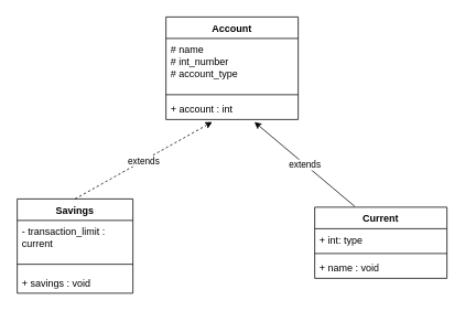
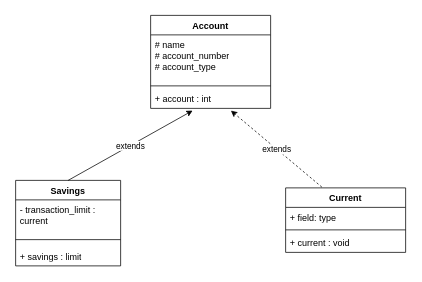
  <mxCell id="0" />
  <mxCell id="1" parent="0" />
  <mxCell id="2" value="Account" style="swimlane;fontStyle=1;align=center;verticalAlign=top;childLayout=stackLayout;horizontal=1;startSize=26;horizontalStack=0;resizeParent=1;resizeParentMax=0;resizeLast=0;collapsible=1;marginBottom=0;whiteSpace=wrap;html=1;" vertex="1" parent="1"><mxGeometry x="200" y="20" width="160" height="124" as="geometry" /></mxCell>
- <mxCell id="3" value="&lt;div&gt;# name&lt;/div&gt;&lt;div&gt;# int_number&lt;/div&gt;&lt;div&gt;# account_type&lt;br&gt;&lt;/div&gt;" style="text;strokeColor=none;fillColor=none;align=left;verticalAlign=top;spacingLeft=4;spacingRight=4;overflow=hidden;rotatable=0;points=[[0,0.5],[1,0.5]];portConstraint=eastwest;whiteSpace=wrap;html=1;" vertex="1" parent="2"><mxGeometry y="26" width="160" height="64" as="geometry" /></mxCell>
+ <mxCell id="3" value="&lt;div&gt;# name&lt;/div&gt;&lt;div&gt;# account_number&lt;/div&gt;&lt;div&gt;# account_type&lt;br&gt;&lt;/div&gt;" style="text;strokeColor=none;fillColor=none;align=left;verticalAlign=top;spacingLeft=4;spacingRight=4;overflow=hidden;rotatable=0;points=[[0,0.5],[1,0.5]];portConstraint=eastwest;whiteSpace=wrap;html=1;" vertex="1" parent="2"><mxGeometry y="26" width="160" height="64" as="geometry" /></mxCell>
  <mxCell id="4" value="" style="line;strokeWidth=1;fillColor=none;align=left;verticalAlign=middle;spacingTop=-1;spacingLeft=3;spacingRight=3;rotatable=0;labelPosition=right;points=[];portConstraint=eastwest;strokeColor=inherit;" vertex="1" parent="2"><mxGeometry y="90" width="160" height="8" as="geometry" /></mxCell>
  <mxCell id="5" value="+ account : int" style="text;strokeColor=none;fillColor=none;align=left;verticalAlign=top;spacingLeft=4;spacingRight=4;overflow=hidden;rotatable=0;points=[[0,0.5],[1,0.5]];portConstraint=eastwest;whiteSpace=wrap;html=1;" vertex="1" parent="2"><mxGeometry y="98" width="160" height="26" as="geometry" /></mxCell>
  <mxCell id="6" value="Current" style="swimlane;fontStyle=1;align=center;verticalAlign=top;childLayout=stackLayout;horizontal=1;startSize=26;horizontalStack=0;resizeParent=1;resizeParentMax=0;resizeLast=0;collapsible=1;marginBottom=0;whiteSpace=wrap;html=1;" vertex="1" parent="1"><mxGeometry x="380" y="250" width="160" height="86" as="geometry" /></mxCell>
- <mxCell id="7" value="+ int: type" style="text;strokeColor=none;fillColor=none;align=left;verticalAlign=top;spacingLeft=4;spacingRight=4;overflow=hidden;rotatable=0;points=[[0,0.5],[1,0.5]];portConstraint=eastwest;whiteSpace=wrap;html=1;" vertex="1" parent="6"><mxGeometry y="26" width="160" height="26" as="geometry" /></mxCell>
+ <mxCell id="7" value="+ field: type" style="text;strokeColor=none;fillColor=none;align=left;verticalAlign=top;spacingLeft=4;spacingRight=4;overflow=hidden;rotatable=0;points=[[0,0.5],[1,0.5]];portConstraint=eastwest;whiteSpace=wrap;html=1;" vertex="1" parent="6"><mxGeometry y="26" width="160" height="26" as="geometry" /></mxCell>
  <mxCell id="8" value="" style="line;strokeWidth=1;fillColor=none;align=left;verticalAlign=middle;spacingTop=-1;spacingLeft=3;spacingRight=3;rotatable=0;labelPosition=right;points=[];portConstraint=eastwest;strokeColor=inherit;" vertex="1" parent="6"><mxGeometry y="52" width="160" height="8" as="geometry" /></mxCell>
- <mxCell id="9" value="+ name : void" style="text;strokeColor=none;fillColor=none;align=left;verticalAlign=top;spacingLeft=4;spacingRight=4;overflow=hidden;rotatable=0;points=[[0,0.5],[1,0.5]];portConstraint=eastwest;whiteSpace=wrap;html=1;" vertex="1" parent="6"><mxGeometry y="60" width="160" height="26" as="geometry" /></mxCell>
+ <mxCell id="9" value="+ current : void" style="text;strokeColor=none;fillColor=none;align=left;verticalAlign=top;spacingLeft=4;spacingRight=4;overflow=hidden;rotatable=0;points=[[0,0.5],[1,0.5]];portConstraint=eastwest;whiteSpace=wrap;html=1;" vertex="1" parent="6"><mxGeometry y="60" width="160" height="26" as="geometry" /></mxCell>
  <mxCell id="10" value="" style="text;strokeColor=none;fillColor=none;align=left;verticalAlign=middle;spacingTop=-1;spacingLeft=4;spacingRight=4;rotatable=0;labelPosition=right;points=[];portConstraint=eastwest;" vertex="1" parent="1"><mxGeometry x="450" y="280" width="20" height="14" as="geometry" /></mxCell>
  <mxCell id="11" value="Savings" style="swimlane;fontStyle=1;align=center;verticalAlign=top;childLayout=stackLayout;horizontal=1;startSize=26;horizontalStack=0;resizeParent=1;resizeParentMax=0;resizeLast=0;collapsible=1;marginBottom=0;whiteSpace=wrap;html=1;" vertex="1" parent="1"><mxGeometry x="20" y="240" width="140" height="114" as="geometry" /></mxCell>
  <mxCell id="12" value="&lt;div&gt;- transaction_limit : current&lt;br&gt;&lt;/div&gt;" style="text;strokeColor=none;fillColor=none;align=left;verticalAlign=top;spacingLeft=4;spacingRight=4;overflow=hidden;rotatable=0;points=[[0,0.5],[1,0.5]];portConstraint=eastwest;whiteSpace=wrap;html=1;" vertex="1" parent="11"><mxGeometry y="26" width="140" height="44" as="geometry" /></mxCell>
  <mxCell id="13" value="" style="line;strokeWidth=1;fillColor=none;align=left;verticalAlign=middle;spacingTop=-1;spacingLeft=3;spacingRight=3;rotatable=0;labelPosition=right;points=[];portConstraint=eastwest;strokeColor=inherit;" vertex="1" parent="11"><mxGeometry y="70" width="140" height="18" as="geometry" /></mxCell>
- <mxCell id="14" value="+ savings : void" style="text;strokeColor=none;fillColor=none;align=left;verticalAlign=top;spacingLeft=4;spacingRight=4;overflow=hidden;rotatable=0;points=[[0,0.5],[1,0.5]];portConstraint=eastwest;whiteSpace=wrap;html=1;" vertex="1" parent="11"><mxGeometry y="88" width="140" height="26" as="geometry" /></mxCell>
- <mxCell id="15" value="" style="endArrow=classic;html=1;rounded=0;entryX=0.35;entryY=1.115;entryDx=0;entryDy=0;entryPerimeter=0;exitX=0.5;exitY=0;exitDx=0;exitDy=0;dashed=1;" edge="1" parent="1" source="11" target="5"><mxGeometry relative="1" as="geometry"><mxPoint x="100" y="230" as="sourcePoint" /><mxPoint x="360" y="300" as="targetPoint" /></mxGeometry></mxCell>
+ <mxCell id="14" value="+ savings : limit" style="text;strokeColor=none;fillColor=none;align=left;verticalAlign=top;spacingLeft=4;spacingRight=4;overflow=hidden;rotatable=0;points=[[0,0.5],[1,0.5]];portConstraint=eastwest;whiteSpace=wrap;html=1;" vertex="1" parent="11"><mxGeometry y="88" width="140" height="26" as="geometry" /></mxCell>
+ <mxCell id="15" value="" style="endArrow=classic;html=1;rounded=0;entryX=0.35;entryY=1.115;entryDx=0;entryDy=0;entryPerimeter=0;exitX=0.5;exitY=0;exitDx=0;exitDy=0;" edge="1" parent="1" source="11" target="5"><mxGeometry relative="1" as="geometry"><mxPoint x="100" y="230" as="sourcePoint" /><mxPoint x="360" y="300" as="targetPoint" /></mxGeometry></mxCell>
  <mxCell id="16" value="extends" style="edgeLabel;resizable=0;html=1;;align=center;verticalAlign=middle;" connectable="0" vertex="1" parent="15"><mxGeometry relative="1" as="geometry" /></mxCell>
- <mxCell id="17" value="" style="endArrow=classic;html=1;rounded=0;entryX=0.669;entryY=1.115;entryDx=0;entryDy=0;entryPerimeter=0;exitX=0.302;exitY=-0.012;exitDx=0;exitDy=0;exitPerimeter=0;" edge="1" parent="1" source="6" target="5"><mxGeometry relative="1" as="geometry"><mxPoint x="260" y="300" as="sourcePoint" /><mxPoint x="360" y="300" as="targetPoint" /></mxGeometry></mxCell>
+ <mxCell id="17" value="" style="endArrow=classic;html=1;rounded=0;entryX=0.669;entryY=1.115;entryDx=0;entryDy=0;entryPerimeter=0;exitX=0.302;exitY=-0.012;exitDx=0;exitDy=0;exitPerimeter=0;dashed=1;" edge="1" parent="1" source="6" target="5"><mxGeometry relative="1" as="geometry"><mxPoint x="260" y="300" as="sourcePoint" /><mxPoint x="360" y="300" as="targetPoint" /></mxGeometry></mxCell>
  <mxCell id="18" value="extends" style="edgeLabel;resizable=0;html=1;;align=center;verticalAlign=middle;" connectable="0" vertex="1" parent="17"><mxGeometry relative="1" as="geometry" /></mxCell>
